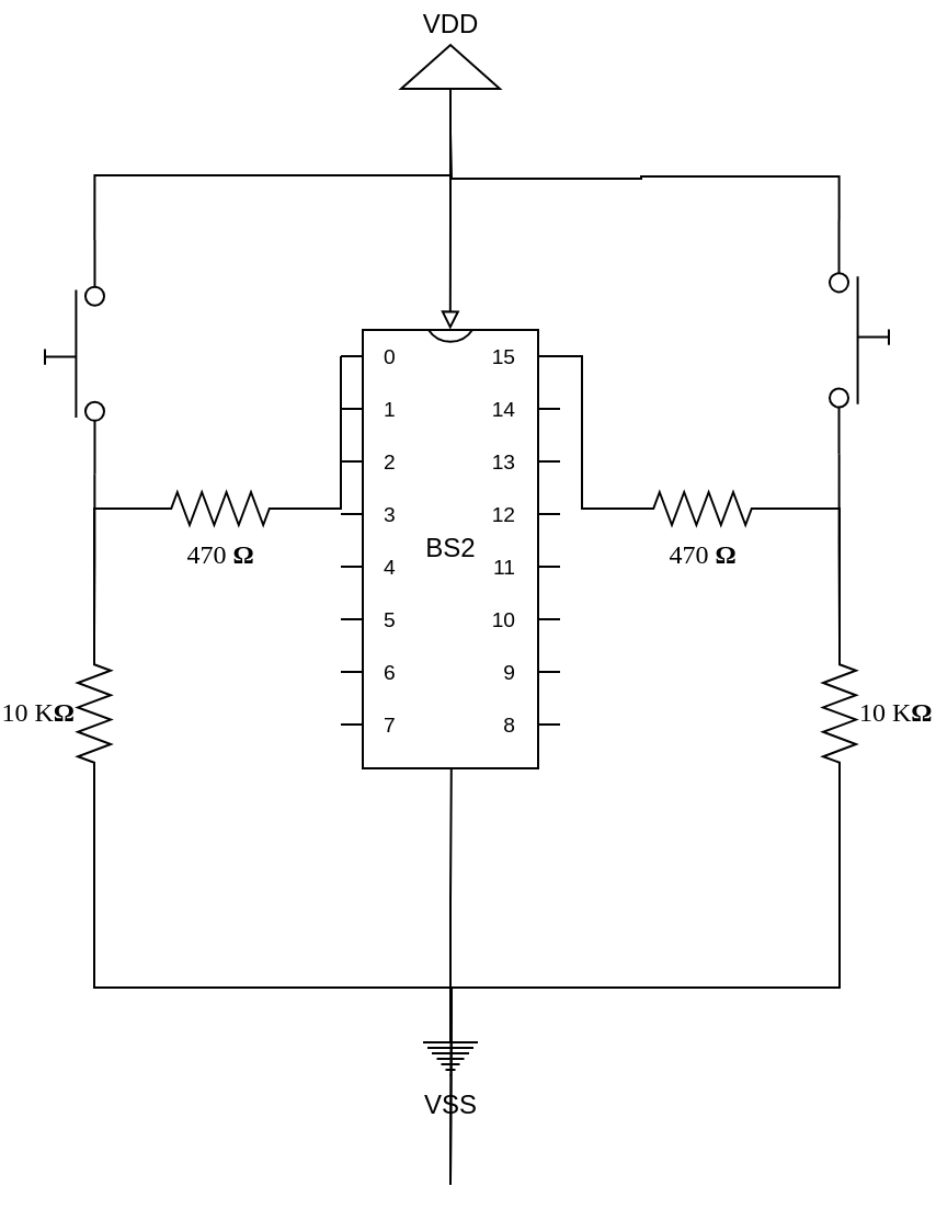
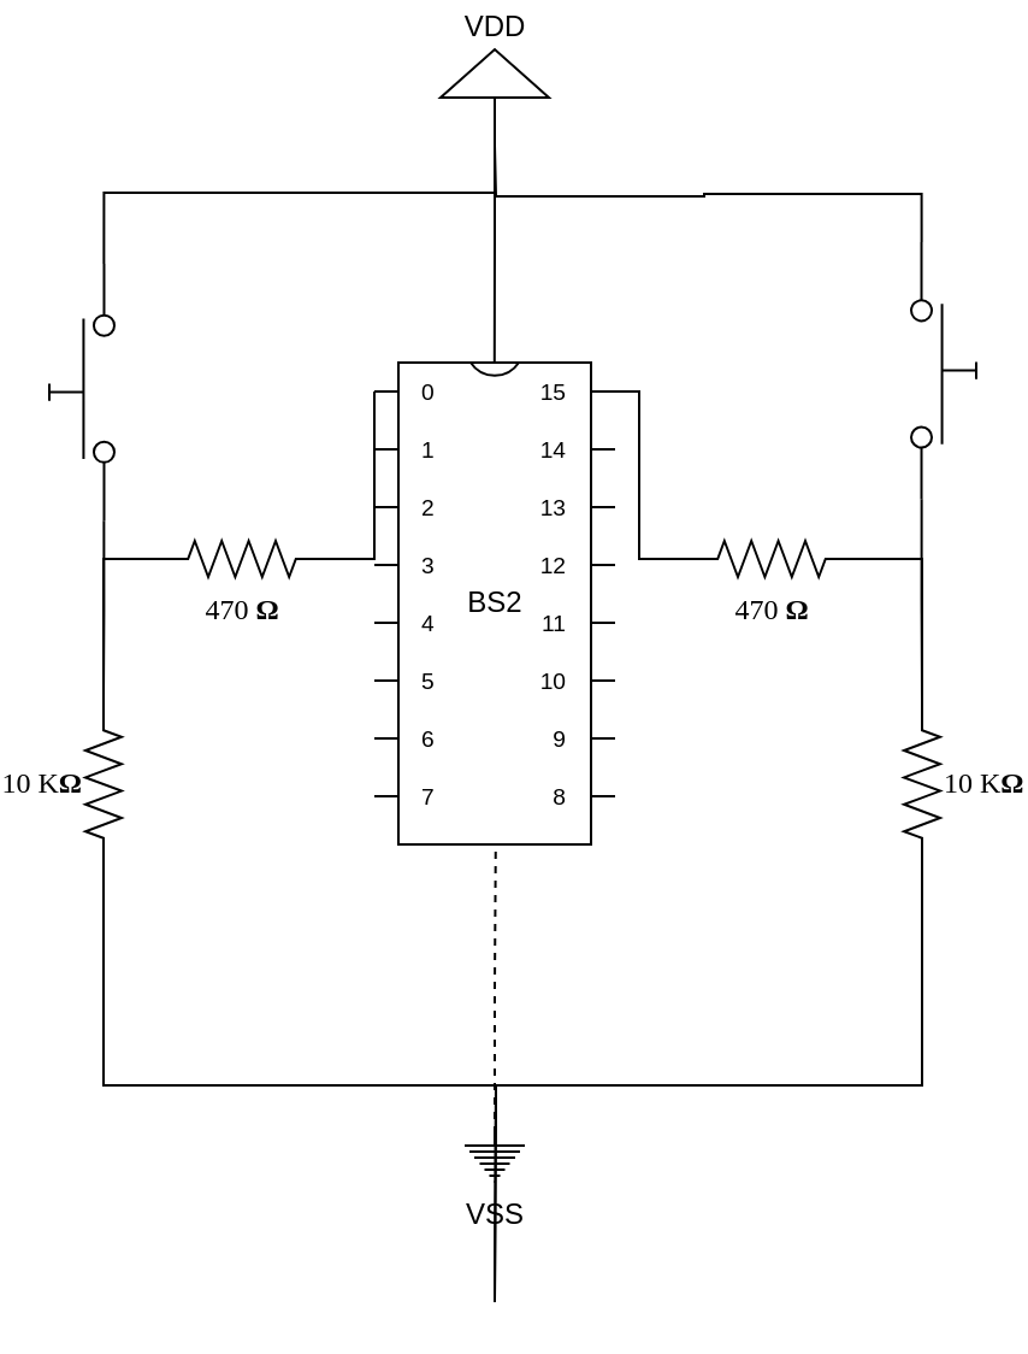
  <mxCell id="0" />
  <mxCell id="1" parent="0" />
  <mxCell id="2" value="BS2" style="shadow=0;dashed=0;align=center;html=1;strokeWidth=1;shape=mxgraph.electrical.logic_gates.dual_inline_ic;labelNames=0,1,2,3,4,5,6,7,8,9,10,11,12,13,14,15;pinSpacing=24;labelCount=16;pinLabelType=cust;" vertex="1" parent="1"><mxGeometry x="155" y="150" width="100" height="200" as="geometry" /></mxCell>
  <mxCell id="3" style="edgeStyle=orthogonalEdgeStyle;rounded=0;orthogonalLoop=1;jettySize=auto;html=1;exitX=1;exitY=0.5;exitDx=0;exitDy=0;exitPerimeter=0;entryX=0;entryY=0;entryDx=0;entryDy=12;entryPerimeter=0;endArrow=none;endFill=0;" edge="1" parent="1" source="5" target="2"><mxGeometry relative="1" as="geometry" /></mxCell>
  <mxCell id="4" style="edgeStyle=orthogonalEdgeStyle;rounded=0;orthogonalLoop=1;jettySize=auto;html=1;exitX=0;exitY=0.5;exitDx=0;exitDy=0;exitPerimeter=0;entryX=0;entryY=0.5;entryDx=0;entryDy=0;entryPerimeter=0;endArrow=none;endFill=0;" edge="1" parent="1" source="5" target="14"><mxGeometry relative="1" as="geometry" /></mxCell>
  <mxCell id="5" value="470&amp;nbsp;&lt;b&gt;Ω&lt;/b&gt;" style="verticalLabelPosition=bottom;shadow=0;dashed=0;align=center;html=1;verticalAlign=top;strokeWidth=1;shape=mxgraph.electrical.resistors.resistor_2;rounded=1;comic=0;labelBackgroundColor=none;fontFamily=Verdana;fontSize=12" vertex="1" parent="1"><mxGeometry x="65" y="224" width="70" height="15" as="geometry" /></mxCell>
  <mxCell id="6" style="edgeStyle=orthogonalEdgeStyle;rounded=0;orthogonalLoop=1;jettySize=auto;html=1;exitX=0;exitY=0.5;exitDx=0;exitDy=0;exitPerimeter=0;entryX=1;entryY=0;entryDx=0;entryDy=12;entryPerimeter=0;endArrow=none;endFill=0;" edge="1" parent="1" source="8" target="2"><mxGeometry relative="1" as="geometry" /></mxCell>
  <mxCell id="7" style="edgeStyle=orthogonalEdgeStyle;rounded=0;orthogonalLoop=1;jettySize=auto;html=1;exitX=1;exitY=0.5;exitDx=0;exitDy=0;exitPerimeter=0;entryX=0;entryY=0.5;entryDx=0;entryDy=0;entryPerimeter=0;endArrow=none;endFill=0;" edge="1" parent="1" source="8" target="16"><mxGeometry relative="1" as="geometry" /></mxCell>
  <mxCell id="8" value="470&amp;nbsp;&lt;b&gt;Ω&lt;/b&gt;" style="verticalLabelPosition=bottom;shadow=0;dashed=0;align=center;html=1;verticalAlign=top;strokeWidth=1;shape=mxgraph.electrical.resistors.resistor_2;rounded=1;comic=0;labelBackgroundColor=none;fontFamily=Verdana;fontSize=12" vertex="1" parent="1"><mxGeometry x="285" y="224" width="70" height="15" as="geometry" /></mxCell>
- <mxCell id="9" style="edgeStyle=orthogonalEdgeStyle;rounded=0;orthogonalLoop=1;jettySize=auto;html=1;exitX=0.5;exitY=0;exitDx=0;exitDy=0;exitPerimeter=0;entryX=0.504;entryY=1;entryDx=0;entryDy=0;entryPerimeter=0;endArrow=none;endFill=0;" edge="1" parent="1" source="10" target="2"><mxGeometry relative="1" as="geometry" /></mxCell>
+ <mxCell id="9" style="edgeStyle=orthogonalEdgeStyle;rounded=0;orthogonalLoop=1;jettySize=auto;html=1;exitX=0.5;exitY=0;exitDx=0;exitDy=0;exitPerimeter=0;entryX=0.504;entryY=1;entryDx=0;entryDy=0;entryPerimeter=0;endArrow=none;endFill=0;dashed=1;" edge="1" parent="1" source="10" target="2"><mxGeometry relative="1" as="geometry" /></mxCell>
  <mxCell id="10" value="VSS" style="pointerEvents=1;verticalLabelPosition=bottom;shadow=0;dashed=0;align=center;html=1;verticalAlign=top;shape=mxgraph.electrical.signal_sources.protective_earth;" vertex="1" parent="1"><mxGeometry x="192.5" y="470" width="25" height="20" as="geometry" /></mxCell>
- <mxCell id="11" style="edgeStyle=orthogonalEdgeStyle;rounded=0;orthogonalLoop=1;jettySize=auto;html=1;exitX=0.5;exitY=0;exitDx=0;exitDy=0;exitPerimeter=0;entryX=0.499;entryY=-0.001;entryDx=0;entryDy=0;entryPerimeter=0;endArrow=block;endFill=0;" edge="1" parent="1" source="12" target="2"><mxGeometry relative="1" as="geometry" /></mxCell>
+ <mxCell id="11" style="edgeStyle=orthogonalEdgeStyle;rounded=0;orthogonalLoop=1;jettySize=auto;html=1;exitX=0.5;exitY=0;exitDx=0;exitDy=0;exitPerimeter=0;entryX=0.499;entryY=-0.001;entryDx=0;entryDy=0;entryPerimeter=0;endArrow=none;endFill=0;" edge="1" parent="1" source="12" target="2"><mxGeometry relative="1" as="geometry" /></mxCell>
  <mxCell id="12" value="VDD" style="pointerEvents=1;verticalLabelPosition=top;shadow=0;dashed=0;align=center;html=1;verticalAlign=bottom;shape=mxgraph.electrical.signal_sources.signal_ground;direction=west;horizontal=1;labelPosition=center;" vertex="1" parent="1"><mxGeometry x="182.5" y="20" width="45" height="30" as="geometry" /></mxCell>
  <mxCell id="13" style="edgeStyle=orthogonalEdgeStyle;rounded=0;orthogonalLoop=1;jettySize=auto;html=1;exitX=1;exitY=0.5;exitDx=0;exitDy=0;exitPerimeter=0;endArrow=none;endFill=0;" edge="1" parent="1" source="14"><mxGeometry relative="1" as="geometry"><mxPoint x="205" y="540" as="targetPoint" /></mxGeometry></mxCell>
  <mxCell id="14" value="10 K&lt;b&gt;Ω&lt;/b&gt;" style="verticalLabelPosition=middle;shadow=0;dashed=0;align=right;html=1;verticalAlign=middle;strokeWidth=1;shape=mxgraph.electrical.resistors.resistor_2;rounded=1;comic=0;labelBackgroundColor=none;fontFamily=Verdana;fontSize=12;direction=south;labelPosition=left;" vertex="1" parent="1"><mxGeometry x="35" y="290" width="15" height="70" as="geometry" /></mxCell>
  <mxCell id="15" style="edgeStyle=orthogonalEdgeStyle;rounded=0;orthogonalLoop=1;jettySize=auto;html=1;exitX=1;exitY=0.5;exitDx=0;exitDy=0;exitPerimeter=0;endArrow=none;endFill=0;" edge="1" parent="1" source="16"><mxGeometry relative="1" as="geometry"><mxPoint x="205" y="540" as="targetPoint" /></mxGeometry></mxCell>
  <mxCell id="16" value="10 K&lt;b&gt;Ω&lt;/b&gt;" style="verticalLabelPosition=middle;shadow=0;dashed=0;align=left;html=1;verticalAlign=middle;strokeWidth=1;shape=mxgraph.electrical.resistors.resistor_2;rounded=1;comic=0;labelBackgroundColor=none;fontFamily=Verdana;fontSize=12;direction=south;labelPosition=right;textDirection=ltr;" vertex="1" parent="1"><mxGeometry x="375" y="290" width="15" height="70" as="geometry" /></mxCell>
  <mxCell id="17" style="edgeStyle=orthogonalEdgeStyle;rounded=0;orthogonalLoop=1;jettySize=auto;html=1;exitX=0;exitY=0.84;exitDx=0;exitDy=0;exitPerimeter=0;entryX=0;entryY=0.5;entryDx=0;entryDy=0;entryPerimeter=0;endArrow=none;endFill=0;" edge="1" parent="1" source="19" target="14"><mxGeometry relative="1" as="geometry" /></mxCell>
  <mxCell id="18" style="edgeStyle=orthogonalEdgeStyle;rounded=0;orthogonalLoop=1;jettySize=auto;html=1;exitX=1;exitY=0.84;exitDx=0;exitDy=0;exitPerimeter=0;endArrow=none;endFill=0;" edge="1" parent="1" source="19" target="12"><mxGeometry relative="1" as="geometry" /></mxCell>
  <mxCell id="19" value="" style="pointerEvents=1;verticalLabelPosition=bottom;shadow=0;dashed=0;align=center;html=1;verticalAlign=top;shape=mxgraph.electrical.electro-mechanical.push_switch_no;direction=north;aspect=fixed;" vertex="1" parent="1"><mxGeometry x="20" y="109" width="27" height="106.6" as="geometry" /></mxCell>
  <mxCell id="20" style="edgeStyle=orthogonalEdgeStyle;rounded=0;orthogonalLoop=1;jettySize=auto;html=1;exitX=1;exitY=0.84;exitDx=0;exitDy=0;exitPerimeter=0;entryX=0;entryY=0.5;entryDx=0;entryDy=0;entryPerimeter=0;endArrow=none;endFill=0;" edge="1" parent="1" source="22" target="16"><mxGeometry relative="1" as="geometry" /></mxCell>
  <mxCell id="21" style="edgeStyle=orthogonalEdgeStyle;rounded=0;orthogonalLoop=1;jettySize=auto;html=1;exitX=0;exitY=0.84;exitDx=0;exitDy=0;exitPerimeter=0;endArrow=none;endFill=0;" edge="1" parent="1" source="22"><mxGeometry relative="1" as="geometry"><mxPoint x="205" y="60" as="targetPoint" /></mxGeometry></mxCell>
  <mxCell id="22" value="" style="pointerEvents=1;verticalLabelPosition=bottom;shadow=0;dashed=0;align=center;html=1;verticalAlign=top;shape=mxgraph.electrical.electro-mechanical.push_switch_no;direction=south;overflow=visible;aspect=fixed;" vertex="1" parent="1"><mxGeometry x="378" y="100" width="27" height="106.6" as="geometry" /></mxCell>
